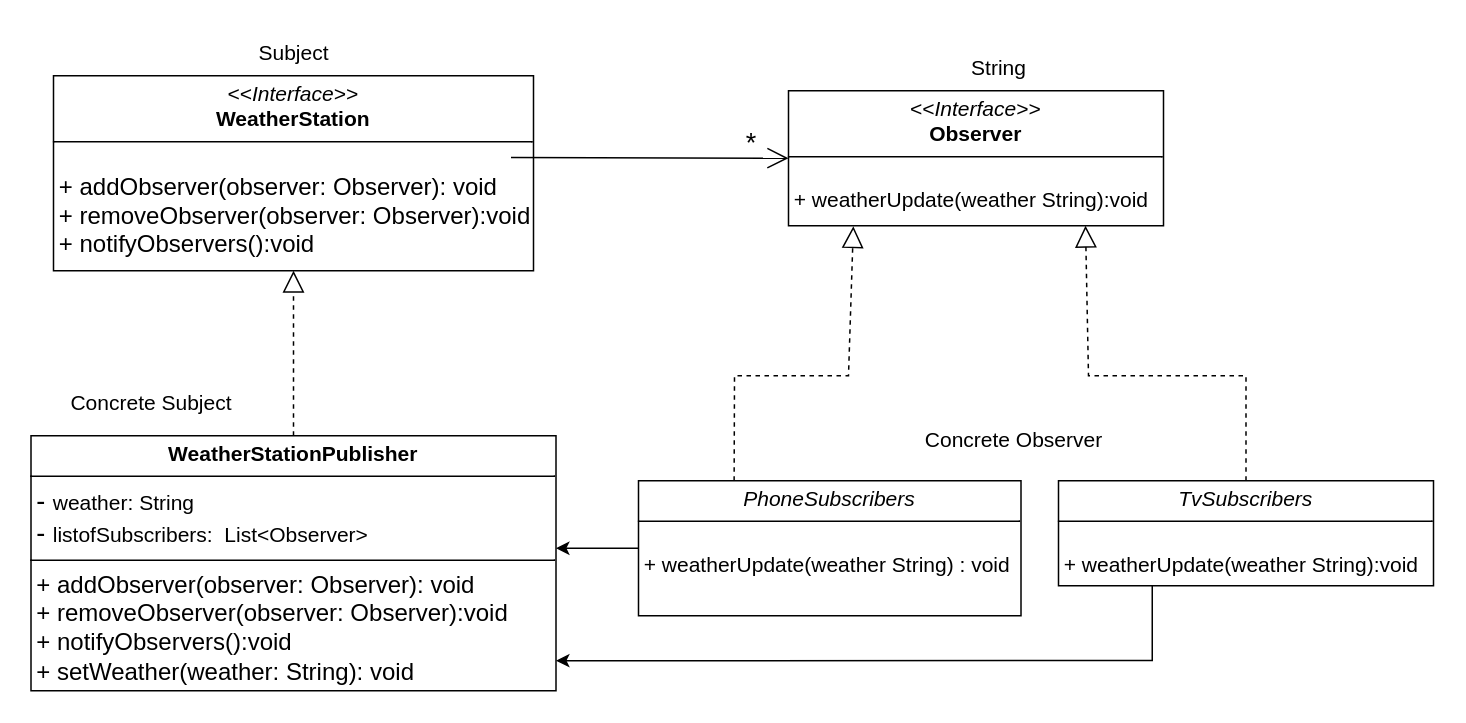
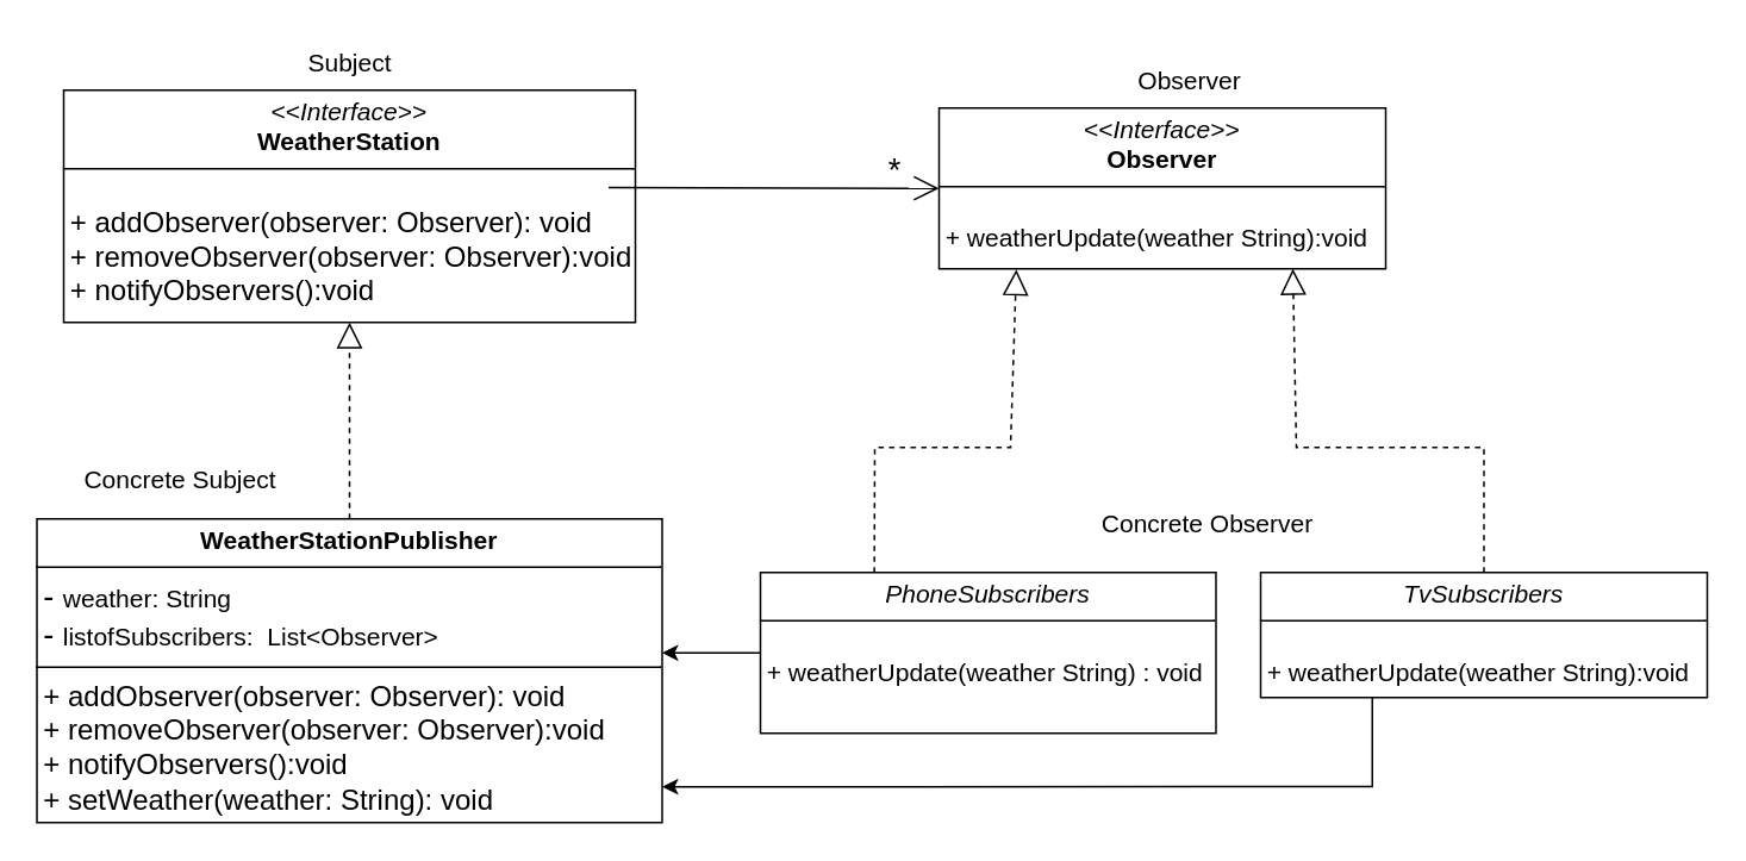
  <mxCell id="0" />
  <mxCell id="1" parent="0" />
  <mxCell id="2" value="&lt;p style=&quot;margin:0px;margin-top:4px;text-align:center;&quot;&gt;&lt;font style=&quot;font-size: 14px;&quot;&gt;&lt;i&gt;&amp;lt;&amp;lt;Interface&amp;gt;&amp;gt;&lt;/i&gt;&lt;br&gt;&lt;b&gt;Observer&lt;/b&gt;&lt;/font&gt;&lt;/p&gt;&lt;hr size=&quot;1&quot; style=&quot;border-style:solid;&quot;&gt;&lt;p style=&quot;margin:0px;margin-left:4px;&quot;&gt;&lt;br&gt;&lt;/p&gt;&lt;p style=&quot;margin:0px;margin-left:4px;&quot;&gt;&lt;font style=&quot;font-size: 14px;&quot;&gt;+ weatherUpdate(weather String):void&lt;/font&gt;&lt;br&gt;&lt;/p&gt;" style="verticalAlign=top;align=left;overflow=fill;html=1;whiteSpace=wrap;" vertex="1" parent="1"><mxGeometry x="525" y="60" width="250" height="90" as="geometry" /></mxCell>
  <mxCell id="3" value="&lt;p style=&quot;margin:0px;margin-top:4px;text-align:center;&quot;&gt;&lt;b&gt;&lt;font style=&quot;font-size: 14px;&quot;&gt;WeatherStationPublisher&lt;/font&gt;&lt;/b&gt;&lt;/p&gt;&lt;hr size=&quot;1&quot; style=&quot;border-style:solid;&quot;&gt;&lt;p style=&quot;margin:0px;margin-left:4px;&quot;&gt;&lt;font style=&quot;font-size: 18px;&quot;&gt;-&amp;nbsp;&lt;/font&gt;&lt;font style=&quot;font-size: 14px;&quot;&gt;weather: String&lt;/font&gt;&lt;/p&gt;&lt;p style=&quot;margin:0px;margin-left:4px;&quot;&gt;&lt;font style=&quot;font-size: 18px;&quot;&gt;-&amp;nbsp;&lt;/font&gt;&lt;font style=&quot;font-size: 14px;&quot;&gt;listofSubscribers:&amp;nbsp; List&amp;lt;Observer&amp;gt;&lt;/font&gt;&lt;/p&gt;&lt;hr size=&quot;1&quot; style=&quot;border-style:solid;&quot;&gt;&lt;p style=&quot;margin:0px;margin-left:4px;&quot;&gt;&lt;font size=&quot;3&quot;&gt;+ addObserver(observer: Observer): void&lt;/font&gt;&lt;/p&gt;&lt;p style=&quot;margin:0px;margin-left:4px;&quot;&gt;&lt;font size=&quot;3&quot;&gt;+ removeObserver(observer: Observer):void&lt;/font&gt;&lt;/p&gt;&lt;p style=&quot;margin:0px;margin-left:4px;&quot;&gt;&lt;font size=&quot;3&quot;&gt;+ notifyObservers():void&lt;/font&gt;&lt;/p&gt;&lt;p style=&quot;margin:0px;margin-left:4px;&quot;&gt;&lt;font size=&quot;3&quot;&gt;+ setWeather(weather: String): void&lt;/font&gt;&lt;/p&gt;" style="verticalAlign=top;align=left;overflow=fill;html=1;whiteSpace=wrap;" vertex="1" parent="1"><mxGeometry x="20" y="290" width="350" height="170" as="geometry" /></mxCell>
  <mxCell id="4" value="&lt;p style=&quot;margin:0px;margin-top:4px;text-align:center;&quot;&gt;&lt;font style=&quot;font-size: 14px;&quot;&gt;&lt;i&gt;&amp;lt;&amp;lt;Interface&amp;gt;&amp;gt;&lt;/i&gt;&lt;br&gt;&lt;b&gt;WeatherStation&lt;/b&gt;&lt;/font&gt;&lt;/p&gt;&lt;hr size=&quot;1&quot; style=&quot;border-style:solid;&quot;&gt;&lt;p style=&quot;margin:0px;margin-left:4px;&quot;&gt;&lt;br&gt;&lt;/p&gt;&lt;p style=&quot;margin: 0px 0px 0px 4px;&quot;&gt;&lt;font size=&quot;3&quot;&gt;+ addObserver(observer: Observer): void&lt;/font&gt;&lt;/p&gt;&lt;p style=&quot;margin: 0px 0px 0px 4px;&quot;&gt;&lt;font size=&quot;3&quot;&gt;+ removeObserver(observer: Observer):void&lt;/font&gt;&lt;/p&gt;&lt;p style=&quot;margin: 0px 0px 0px 4px;&quot;&gt;&lt;font size=&quot;3&quot;&gt;+ notifyObservers():void&lt;/font&gt;&lt;/p&gt;" style="verticalAlign=top;align=left;overflow=fill;html=1;whiteSpace=wrap;" vertex="1" parent="1"><mxGeometry x="35" y="50" width="320" height="130" as="geometry" /></mxCell>
  <mxCell id="5" value="" style="endArrow=open;endFill=1;endSize=12;html=1;rounded=0;entryX=0;entryY=0.5;entryDx=0;entryDy=0;" edge="1" parent="1" target="2"><mxGeometry width="160" relative="1" as="geometry"><mxPoint x="340" y="104.5" as="sourcePoint" /><mxPoint x="500" y="104.5" as="targetPoint" /></mxGeometry></mxCell>
  <mxCell id="6" value="" style="endArrow=block;dashed=1;endFill=0;endSize=12;html=1;rounded=0;entryX=0.5;entryY=1;entryDx=0;entryDy=0;exitX=0.5;exitY=0;exitDx=0;exitDy=0;" edge="1" parent="1" source="3" target="4"><mxGeometry width="160" relative="1" as="geometry"><mxPoint x="100" y="230" as="sourcePoint" /><mxPoint x="260" y="230" as="targetPoint" /></mxGeometry></mxCell>
  <mxCell id="7" value="&lt;p style=&quot;margin:0px;margin-top:4px;text-align:center;&quot;&gt;&lt;font style=&quot;font-size: 14px;&quot;&gt;&lt;i&gt;PhoneSubscribers&lt;/i&gt;&lt;/font&gt;&lt;/p&gt;&lt;hr size=&quot;1&quot; style=&quot;border-style:solid;&quot;&gt;&lt;p style=&quot;margin:0px;margin-left:4px;&quot;&gt;&lt;br&gt;&lt;/p&gt;&lt;p style=&quot;margin:0px;margin-left:4px;&quot;&gt;&lt;font style=&quot;font-size: 14px;&quot;&gt;+ weatherUpdate(weather String) : void&lt;/font&gt;&lt;br&gt;&lt;/p&gt;" style="verticalAlign=top;align=left;overflow=fill;html=1;whiteSpace=wrap;" vertex="1" parent="1"><mxGeometry x="425" y="320" width="255" height="90" as="geometry" /></mxCell>
  <mxCell id="8" value="" style="endArrow=block;dashed=1;endFill=0;endSize=12;html=1;rounded=0;entryX=0.173;entryY=1.004;entryDx=0;entryDy=0;exitX=0.25;exitY=0;exitDx=0;exitDy=0;entryPerimeter=0;" edge="1" parent="1" source="7" target="2"><mxGeometry width="160" relative="1" as="geometry"><mxPoint x="190" y="300" as="sourcePoint" /><mxPoint x="190" y="190" as="targetPoint" /><Array as="points"><mxPoint x="489" y="250" /><mxPoint x="565" y="250" /></Array></mxGeometry></mxCell>
  <mxCell id="9" value="&lt;p style=&quot;margin:0px;margin-top:4px;text-align:center;&quot;&gt;&lt;span style=&quot;font-size: 14px;&quot;&gt;&lt;i&gt;TvSubscribers&lt;/i&gt;&lt;/span&gt;&lt;/p&gt;&lt;hr size=&quot;1&quot; style=&quot;border-style:solid;&quot;&gt;&lt;p style=&quot;margin:0px;margin-left:4px;&quot;&gt;&lt;br&gt;&lt;/p&gt;&lt;p style=&quot;margin:0px;margin-left:4px;&quot;&gt;&lt;font style=&quot;font-size: 14px;&quot;&gt;+ weatherUpdate(weather String):void&lt;/font&gt;&lt;br&gt;&lt;/p&gt;" style="verticalAlign=top;align=left;overflow=fill;html=1;whiteSpace=wrap;" vertex="1" parent="1"><mxGeometry x="705" y="320" width="250" height="70" as="geometry" /></mxCell>
  <mxCell id="10" value="" style="endArrow=block;dashed=1;endFill=0;endSize=12;html=1;rounded=0;entryX=0.173;entryY=1.004;entryDx=0;entryDy=0;exitX=0.5;exitY=0;exitDx=0;exitDy=0;entryPerimeter=0;" edge="1" parent="1" source="9"><mxGeometry width="160" relative="1" as="geometry"><mxPoint x="645" y="320" as="sourcePoint" /><mxPoint x="723" y="150" as="targetPoint" /><Array as="points"><mxPoint x="830" y="250" /><mxPoint x="725" y="250" /></Array></mxGeometry></mxCell>
  <mxCell id="11" style="edgeStyle=orthogonalEdgeStyle;rounded=0;orthogonalLoop=1;jettySize=auto;html=1;exitX=0;exitY=0.5;exitDx=0;exitDy=0;entryX=1;entryY=0.441;entryDx=0;entryDy=0;entryPerimeter=0;" edge="1" parent="1" source="7" target="3"><mxGeometry relative="1" as="geometry" /></mxCell>
  <mxCell id="12" style="edgeStyle=orthogonalEdgeStyle;rounded=0;orthogonalLoop=1;jettySize=auto;html=1;exitX=0.25;exitY=1;exitDx=0;exitDy=0;entryX=1;entryY=0.882;entryDx=0;entryDy=0;entryPerimeter=0;" edge="1" parent="1" source="9" target="3"><mxGeometry relative="1" as="geometry" /></mxCell>
  <mxCell id="13" value="&lt;font style=&quot;font-size: 18px;&quot;&gt;*&lt;/font&gt;" style="text;html=1;align=center;verticalAlign=middle;resizable=0;points=[];autosize=1;strokeColor=none;fillColor=none;" vertex="1" parent="1"><mxGeometry x="485" y="75" width="30" height="40" as="geometry" /></mxCell>
  <mxCell id="14" value="&lt;font style=&quot;font-size: 14px;&quot;&gt;Subject&lt;/font&gt;" style="text;html=1;align=center;verticalAlign=middle;resizable=0;points=[];autosize=1;strokeColor=none;fillColor=none;" vertex="1" parent="1"><mxGeometry x="160" y="20" width="70" height="30" as="geometry" /></mxCell>
- <mxCell id="15" value="&lt;font style=&quot;font-size: 14px;&quot;&gt;String&lt;/font&gt;" style="text;html=1;align=center;verticalAlign=middle;resizable=0;points=[];autosize=1;strokeColor=none;fillColor=none;" vertex="1" parent="1"><mxGeometry x="625" y="30" width="80" height="30" as="geometry" /></mxCell>
+ <mxCell id="15" value="&lt;font style=&quot;font-size: 14px;&quot;&gt;Observer&lt;/font&gt;" style="text;html=1;align=center;verticalAlign=middle;resizable=0;points=[];autosize=1;strokeColor=none;fillColor=none;" vertex="1" parent="1"><mxGeometry x="625" y="30" width="80" height="30" as="geometry" /></mxCell>
  <mxCell id="16" value="&lt;font style=&quot;font-size: 14px;&quot;&gt;Concrete Observer&lt;/font&gt;" style="text;html=1;align=center;verticalAlign=middle;resizable=0;points=[];autosize=1;strokeColor=none;fillColor=none;" vertex="1" parent="1"><mxGeometry x="605" y="278" width="140" height="30" as="geometry" /></mxCell>
  <mxCell id="17" value="&lt;font style=&quot;font-size: 14px;&quot;&gt;Concrete Subject&lt;/font&gt;" style="text;html=1;align=center;verticalAlign=middle;resizable=0;points=[];autosize=1;strokeColor=none;fillColor=none;" vertex="1" parent="1"><mxGeometry x="35" y="253" width="130" height="30" as="geometry" /></mxCell>
